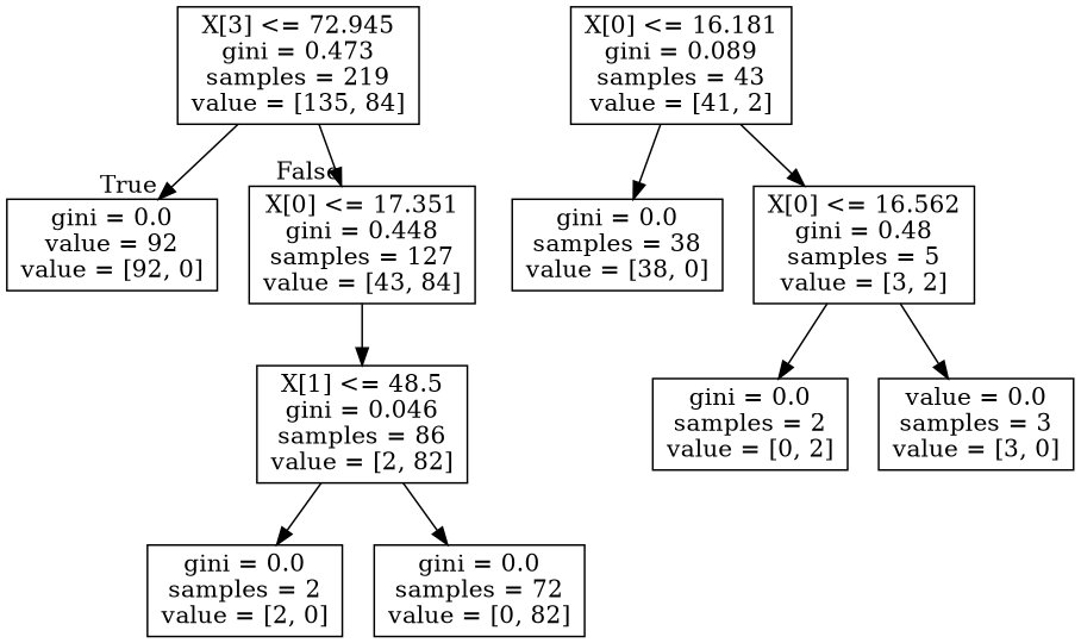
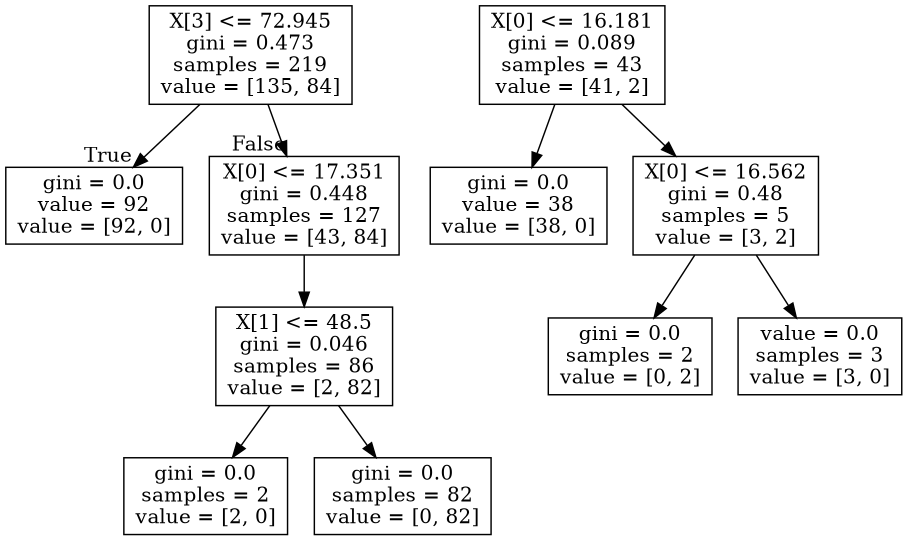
  digraph {
    node [shape=box]
    n1 [label="X[3] <= 72.945\ngini = 0.473\nsamples = 219\nvalue = [135, 84]"]
    n2 [label="gini = 0.0\nvalue = 92\nvalue = [92, 0]"]
    n3 [label="X[0] <= 17.351\ngini = 0.448\nsamples = 127\nvalue = [43, 84]"]
    n4 [label="X[1] <= 48.5\ngini = 0.046\nsamples = 86\nvalue = [2, 82]"]
    n5 [label="X[0] <= 16.181\ngini = 0.089\nsamples = 43\nvalue = [41, 2]"]
-   n6 [label="gini = 0.0\nsamples = 38\nvalue = [38, 0]"]
+   n6 [label="gini = 0.0\nvalue = 38\nvalue = [38, 0]"]
    n7 [label="X[0] <= 16.562\ngini = 0.48\nsamples = 5\nvalue = [3, 2]"]
    n8 [label="gini = 0.0\nsamples = 2\nvalue = [2, 0]"]
-   n9 [label="gini = 0.0\nsamples = 72\nvalue = [0, 82]"]
+   n9 [label="gini = 0.0\nsamples = 82\nvalue = [0, 82]"]
    n10 [label="gini = 0.0\nsamples = 2\nvalue = [0, 2]"]
    n11 [label="value = 0.0\nsamples = 3\nvalue = [3, 0]"]
    n1 -> n2 [headlabel=True labelangle=45 labeldistance=2.5]
    n1 -> n3 [headlabel=False labelangle=-45 labeldistance=2.5]
    n3 -> n4
    n4 -> n8
    n4 -> n9
    n5 -> n6
    n5 -> n7
    n7 -> n10
    n7 -> n11
  }
